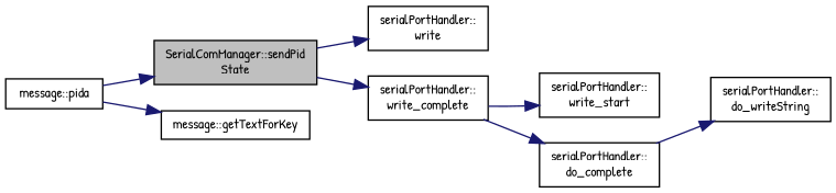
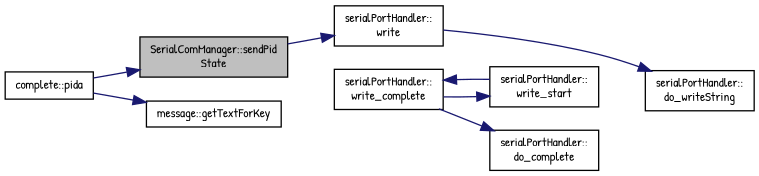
  digraph {
    fontname="Patrick Hand"
    rankdir=LR
    node [color=black fillcolor=white fontname="Patrick Hand" fontsize=10 shape=record style=filled]
    edge [color=midnightblue fontname="Patrick Hand" fontsize=10 labelfontname=Helvetica labelfontsize=10 style=solid]
    n1 [fillcolor=grey75 fontcolor=black height=0.2 label="SerialComManager::sendPid\lState" width=0.4]
    n2 [height=0.2 label="serialPortHandler::\lwrite" width=0.4]
-   n3 [height=0.2 label="message::pida" width=0.4]
+   n3 [height=0.2 label="complete::pida" width=0.4]
    n4 [height=0.2 label="message::getTextForKey" width=0.4]
    n5 [height=0.2 label="serialPortHandler::\ldo_writeString" width=0.4]
    n6 [height=0.2 label="serialPortHandler::\lwrite_start" width=0.4]
    n7 [height=0.2 label="serialPortHandler::\lwrite_complete" width=0.4]
    n8 [height=0.2 label="serialPortHandler::\ldo_complete" width=0.4]
    n1 -> n2
-   n8 -> n5
+   n2 -> n5
    n3 -> n1
    n3 -> n4
-   n1 -> n7
+   n6 -> n7
    n7 -> n6
    n7 -> n8
  }
